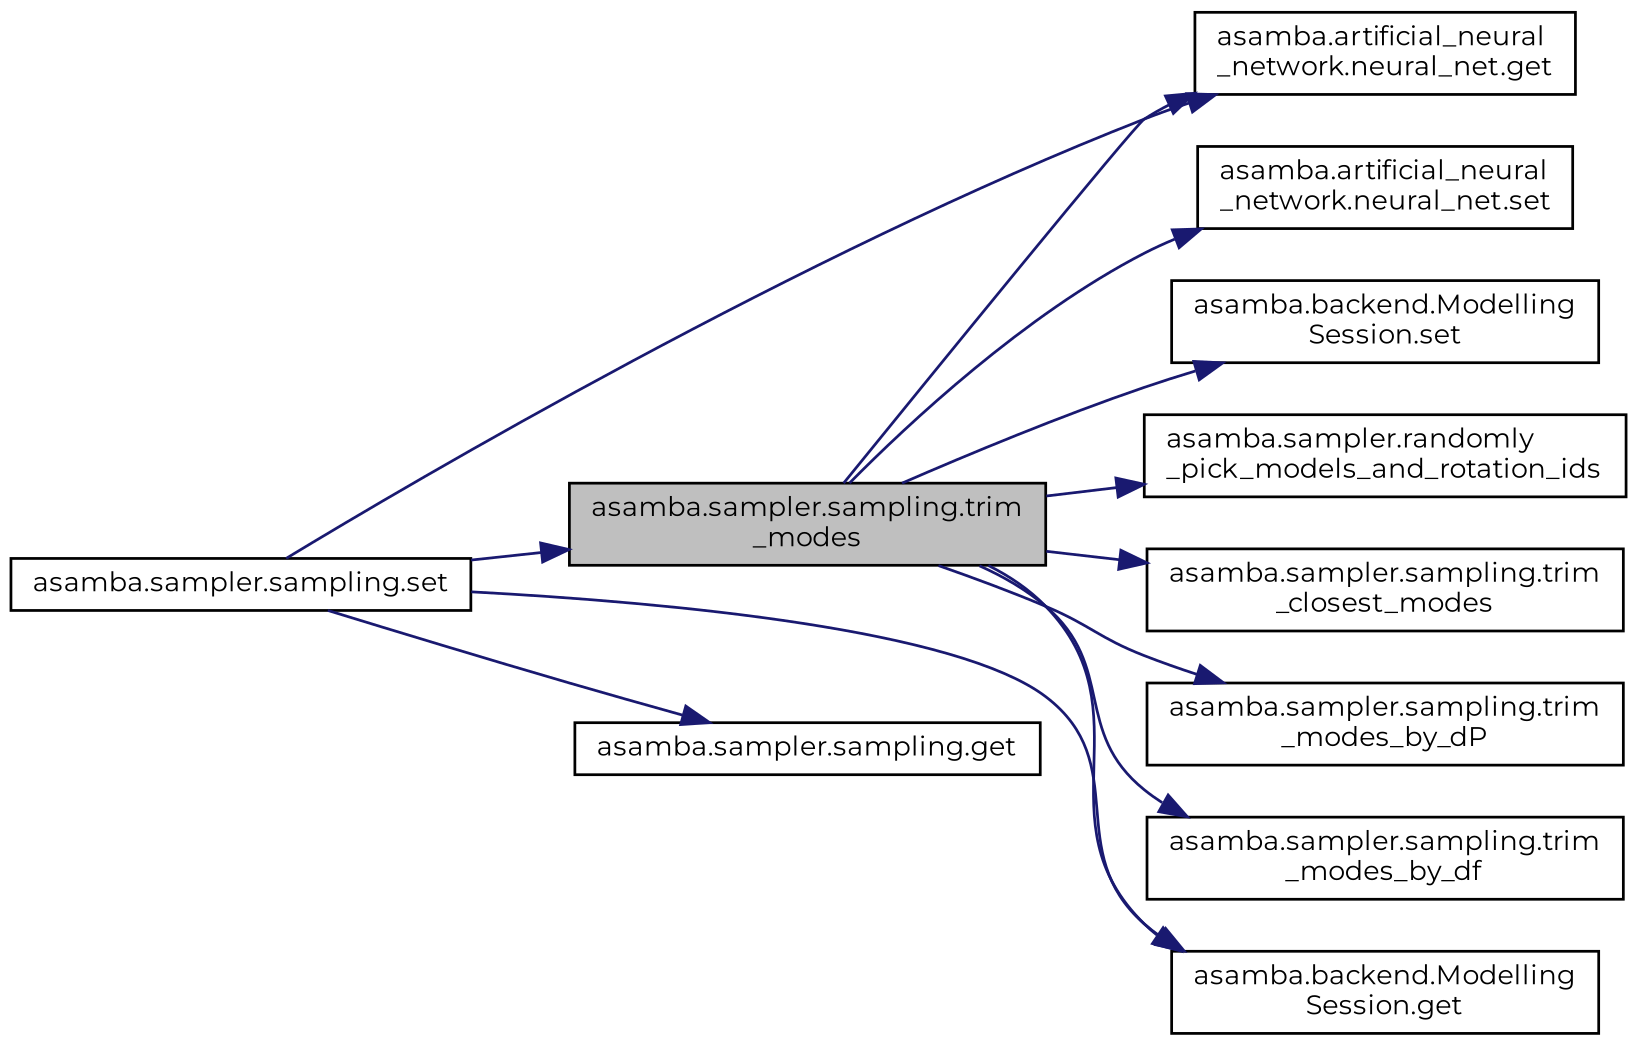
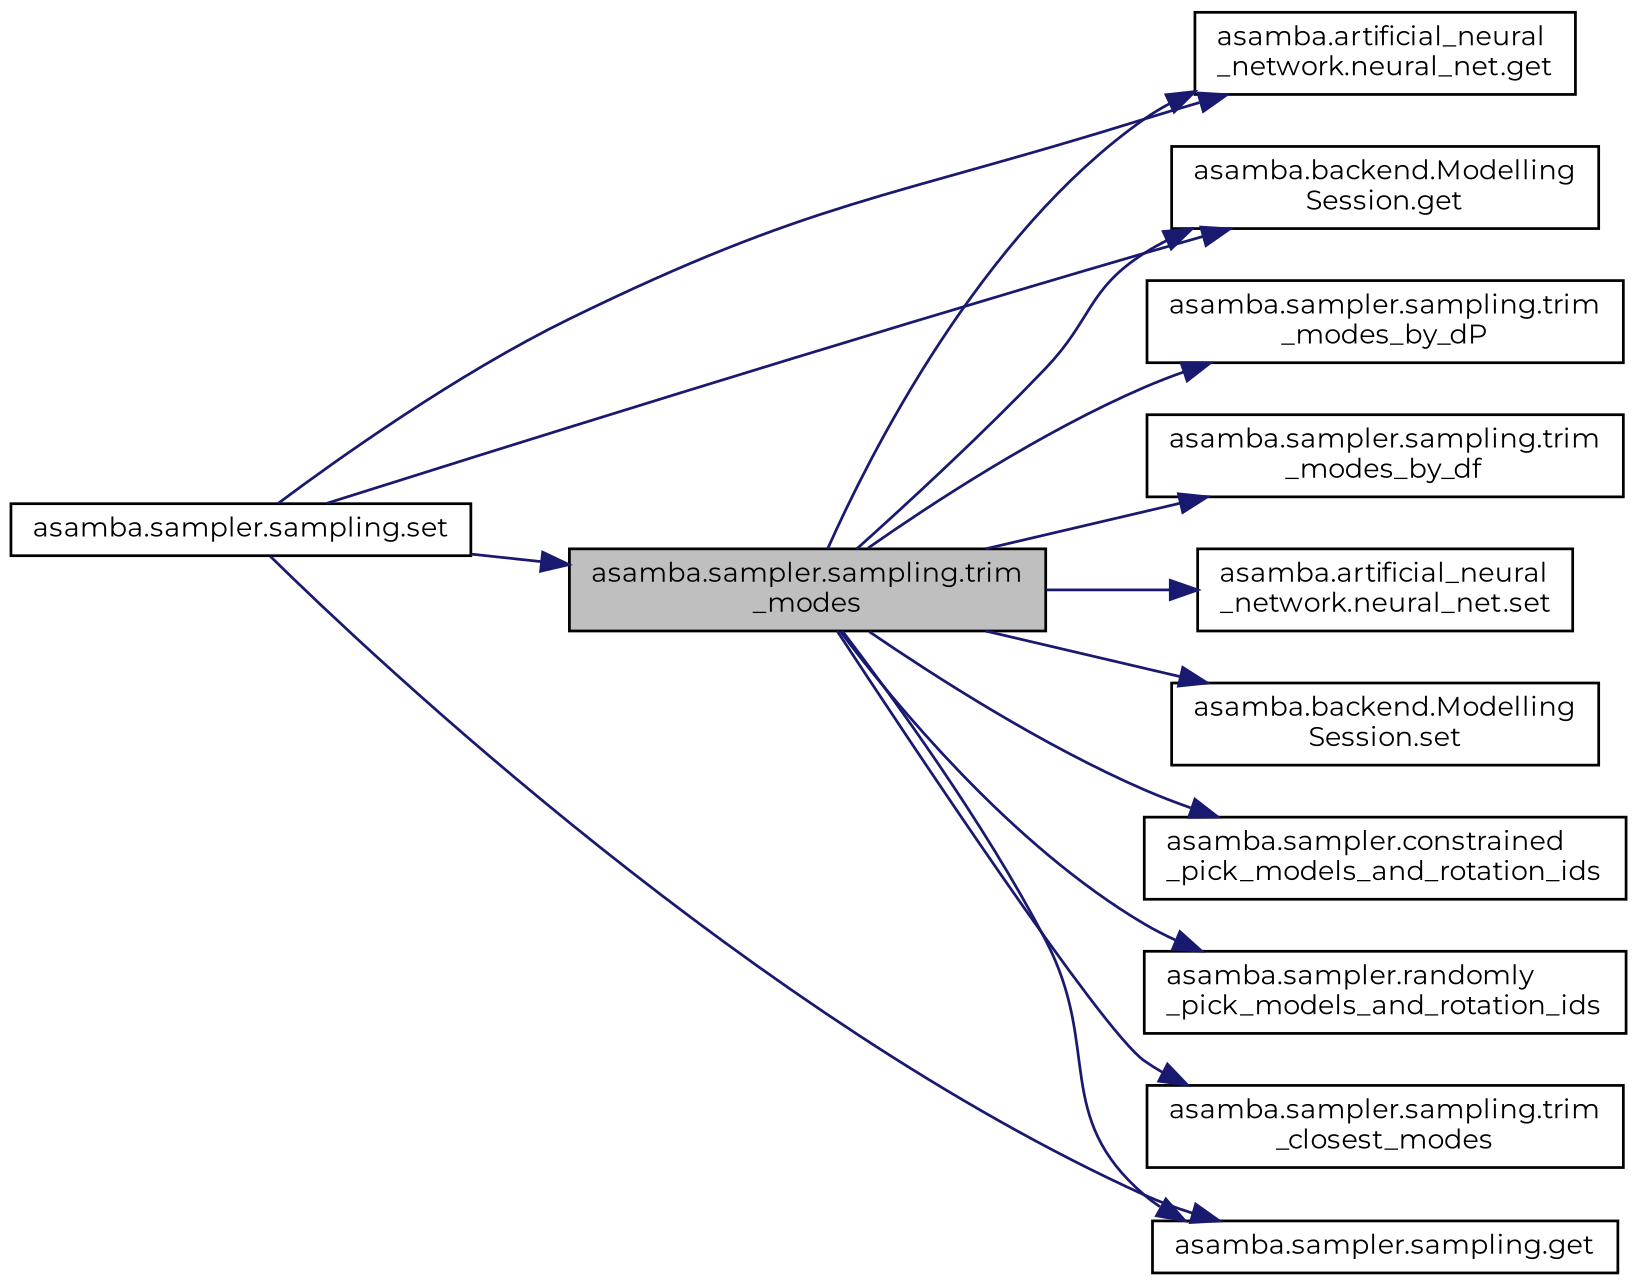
  digraph {
    fontname=Montserrat
    rankdir=LR
    node [color=black fillcolor=white fontname=Montserrat fontsize=10 shape=record style=filled]
    edge [color=midnightblue fontname=Montserrat fontsize=10 labelfontname=Helvetica labelfontsize=10 style=solid]
    n1 [fillcolor=grey75 fontcolor=black height=0.2 label="asamba.sampler.sampling.trim\l_modes" width=0.4]
    n2 [height=0.2 label="asamba.artificial_neural\l_network.neural_net.set" width=0.4]
    n3 [height=0.2 label="asamba.backend.Modelling\lSession.set" width=0.4]
    n4 [height=0.2 label="asamba.artificial_neural\l_network.neural_net.get" width=0.4]
    n5 [height=0.2 label="asamba.backend.Modelling\lSession.get" width=0.4]
    n6 [height=0.2 label="asamba.sampler.sampling.get" width=0.4]
+   n7 [height=0.2 label="asamba.sampler.constrained\l_pick_models_and_rotation_ids" width=0.4]
    n8 [height=0.2 label="asamba.sampler.randomly\l_pick_models_and_rotation_ids" width=0.4]
    n9 [height=0.2 label="asamba.sampler.sampling.trim\l_closest_modes" width=0.4]
    n10 [height=0.2 label="asamba.sampler.sampling.trim\l_modes_by_dP" width=0.4]
    n11 [height=0.2 label="asamba.sampler.sampling.trim\l_modes_by_df" width=0.4]
    n12 [height=0.2 label="asamba.sampler.sampling.set" width=0.4]
    n1 -> n2
    n1 -> n3
    n1 -> n4
    n1 -> n5
+   n1 -> n6
+   n1 -> n7
    n1 -> n8
    n1 -> n9
    n1 -> n10
    n1 -> n11
    n12 -> n1
    n12 -> n4
    n12 -> n5
    n12 -> n6
  }
